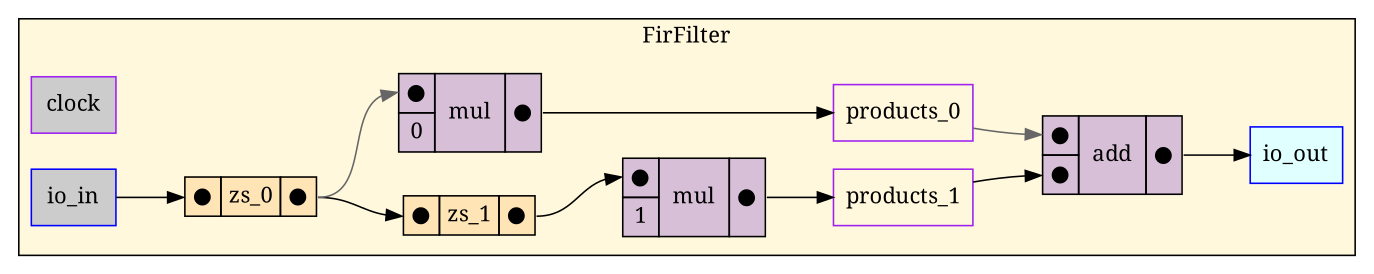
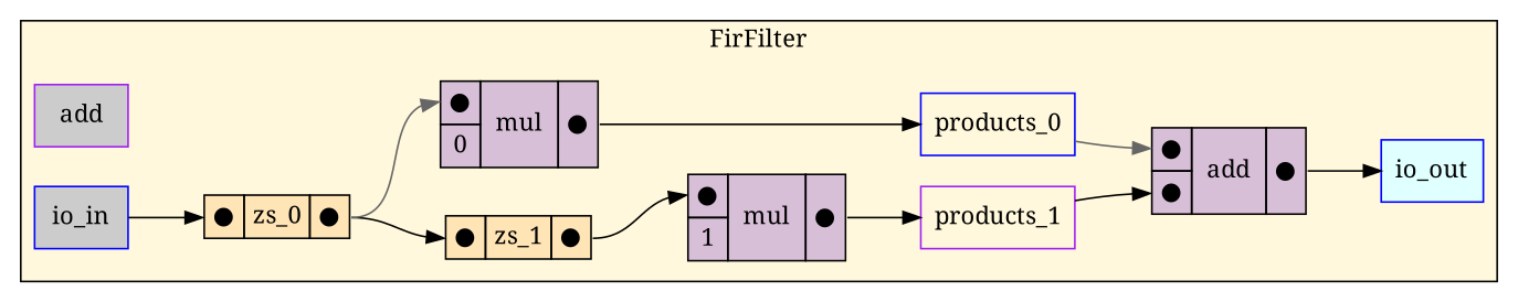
  digraph {
    fontname="Noto Serif"
    rankdir=LR
    node [fontname="Noto Serif" shape=rectangle]
    edge [color=black fontname="Noto Serif" tailport=out]
-   n1 [color=purple fillcolor="#CCCCCC" label=clock rank=0 style=filled]
+   n1 [color=purple fillcolor="#CCCCCC" label=add rank=0 style=filled]
    n2 [color=blue fillcolor="#CCCCCC" label=io_in rank=0 style=filled]
    n3 [label=< <TABLE BORDER="0" CELLBORDER="1" CELLSPACING="0" CELLPADDING="4" BGCOLOR="#FFE4B5">   <TR>     <TD PORT="in">&#x25cf;</TD>     <TD>zs_0</TD>     <TD PORT="out">&#x25cf;</TD>   </TR> </TABLE>> shape=plaintext]
    n4 [color=blue fillcolor="#E0FFFF" label=io_out rank=1000 style=filled]
    n5 [label=< <TABLE BORDER="0" CELLBORDER="1" CELLSPACING="0" CELLPADDING="4" BGCOLOR="#FFE4B5">   <TR>     <TD PORT="in">&#x25cf;</TD>     <TD>zs_1</TD>     <TD PORT="out">&#x25cf;</TD>   </TR> </TABLE>> shape=plaintext]
    n6 [label=< <TABLE BORDER="0" CELLBORDER="1" CELLSPACING="0" CELLPADDING="4" BGCOLOR="#D8BFD8">   <TR>     <TD PORT="in1">&#x25cf;</TD>     <TD ROWSPAN="2" > mul </TD>     <TD ROWSPAN="2" PORT="out">&#x25cf;</TD>   </TR>   <TR>     <TD PORT="in2">0</TD>   </TR> </TABLE>> shape=plaintext]
    n7 [label=< <TABLE BORDER="0" CELLBORDER="1" CELLSPACING="0" CELLPADDING="4" BGCOLOR="#D8BFD8">   <TR>     <TD PORT="in1">&#x25cf;</TD>     <TD ROWSPAN="2" > mul </TD>     <TD ROWSPAN="2" PORT="out">&#x25cf;</TD>   </TR>   <TR>     <TD PORT="in2">1</TD>   </TR> </TABLE>> shape=plaintext]
-   n8 [color=purple label=products_0]
+   n8 [color=blue label=products_0]
    n9 [label=< <TABLE BORDER="0" CELLBORDER="1" CELLSPACING="0" CELLPADDING="4" BGCOLOR="#D8BFD8">   <TR>     <TD PORT="in1">&#x25cf;</TD>     <TD ROWSPAN="2" > add </TD>     <TD ROWSPAN="2" PORT="out">&#x25cf;</TD>   </TR>   <TR>     <TD PORT="in2">&#x25cf;</TD>   </TR> </TABLE>> shape=plaintext]
    n10 [color=purple label=products_1]
    subgraph cluster_1 {
      bgcolor="#FFF8DC"
      label=FirFilter
      n1
      n2
      n3
      n4
      n5
      n6
      n7
      n8
      n9
      n10
    }
    n2 -> n3 [headport=in]
    n3 -> n5 [headport=in]
    n3 -> n6 [color=gray40 headport=in1]
    n5 -> n7 [headport=in1]
    n6 -> n8
    n7 -> n10
    n8 -> n9 [color=gray40 headport=in1]
    n9 -> n4
    n10 -> n9 [headport=in2]
  }
